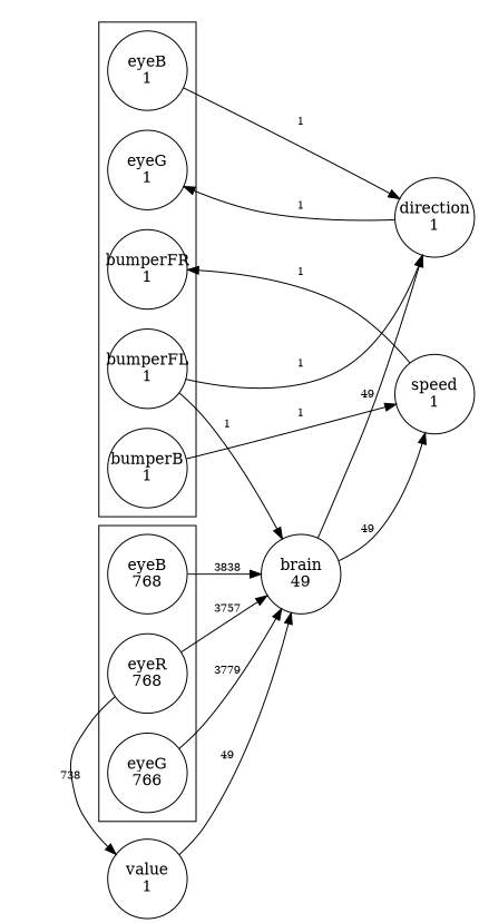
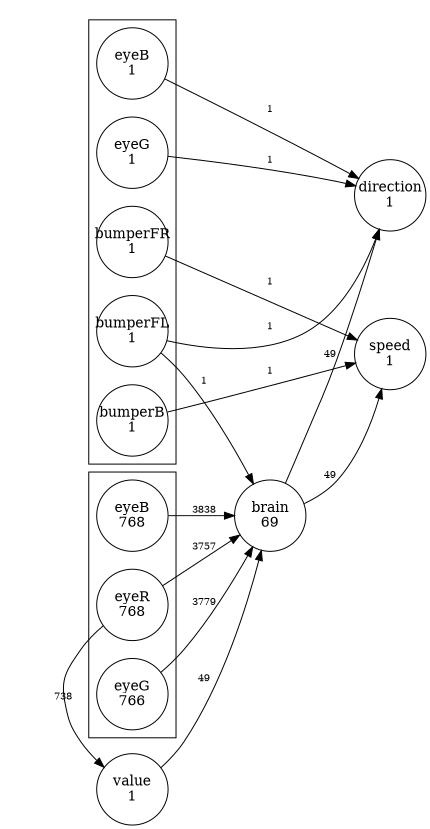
  digraph {
    rankdir=LR
    node [fixedsize=true shape=circle]
    edge [fontsize=10]
    n1 [height=1 label="eyeR\n768"]
    n2 [height=1 label="eyeG\n766"]
    n3 [height=1 label="eyeB\n768"]
    n4 [height=1 label="bumperFL\n1"]
    n5 [height=1 label="bumperFR\n1"]
    n6 [height=1 label="eyeG\n1"]
    n7 [height=1 label="eyeB\n1"]
    n8 [height=1 label="bumperB\n1"]
    n9 [height=1 label="value\n1"]
-   n10 [height=1 label="brain\n49"]
+   n10 [height=1 label="brain\n69"]
    n11 [height=1 label="direction\n1"]
    n12 [height=1 label="speed\n1"]
    subgraph cluster_1 {
      color=none
      subgraph cluster_2 {
        color=black
        n1
        n2
        n3
      }
      subgraph cluster_3 {
        color=black
        n4
        n5
        n6
        n7
        n8
      }
    }
    n1 -> n9 [label=738]
    n1 -> n10 [label=3757]
    n2 -> n10 [label=3779]
    n3 -> n10 [label=3838]
    n4 -> n10 [label=1]
    n4 -> n11 [label=1]
-   n12 -> n5 [label=1]
-   n11 -> n6 [label=1]
+   n5 -> n12 [label=1]
+   n6 -> n11 [label=1]
    n7 -> n11 [label=1]
    n8 -> n12 [label=1]
    n9 -> n10 [label=49]
    n10 -> n11 [label=49]
    n10 -> n12 [label=49]
  }
